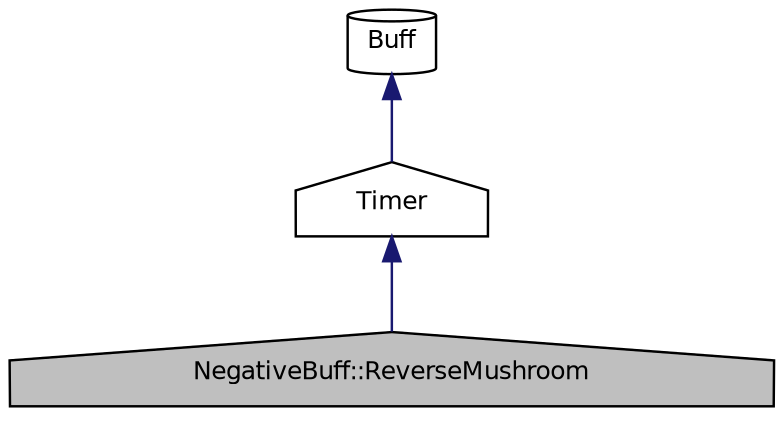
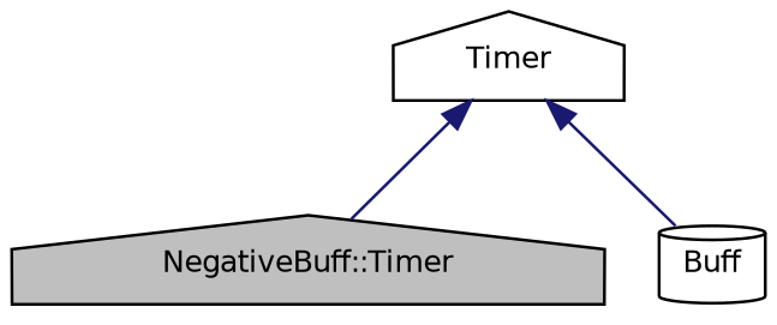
  digraph {
    node [color=black fillcolor=white fontname=Helvetica fontsize=10 shape=house style=filled]
    edge [color=midnightblue dir=back fontname=Helvetica fontsize=10 labelfontname=Helvetica labelfontsize=10 style=solid]
-   n1 [fillcolor=grey75 fontcolor=black height=0.2 label="NegativeBuff::ReverseMushroom" width=0.4]
+   n1 [fillcolor=grey75 fontcolor=black height=0.2 label="NegativeBuff::Timer" width=0.4]
    n2 [height=0.2 label=Buff shape=cylinder width=0.4]
    n3 [height=0.2 label=Timer width=0.4]
    n3 -> n1
-   n2 -> n3
+   n3 -> n2
  }
